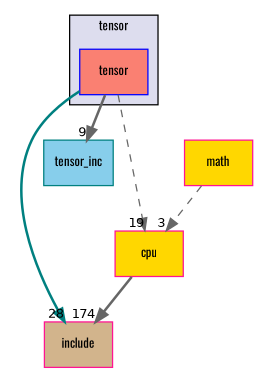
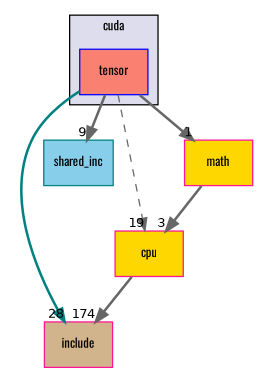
  digraph {
    compound=true
    fontname=Oswald
    node [color=deeppink fillcolor=gold fontname=Oswald fontsize=10 shape=box style=filled]
    edge [color=gray40 fontname=Oswald labeldistance=1.5 labelfontname=Helvetica labelfontsize=10 style=bold]
    n1 [color=blue fillcolor=salmon label=tensor pencolor=black]
    n2 [fillcolor=tan label=include]
-   n3 [color=teal fillcolor=skyblue label=tensor_inc]
+   n3 [color=teal fillcolor=skyblue label=shared_inc]
    n4 [label=cpu]
    n5 [label=math]
    subgraph cluster_1 {
      bgcolor="#ddddee"
      fontsize=10
-     label=tensor
+     label=cuda
      pencolor=black
      n1
    }
    n1 -> n2 [color=teal headlabel=28]
    n1 -> n3 [headlabel=9]
    n1 -> n4 [headlabel=19 style=dashed]
+   n1 -> n5 [headlabel=1]
    n4 -> n2 [headlabel=174]
-   n5 -> n4 [headlabel=3 style=dashed]
+   n5 -> n4 [headlabel=3]
  }
